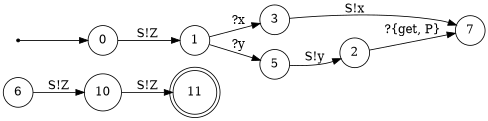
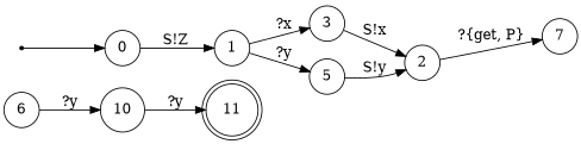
  digraph {
    rankdir=LR
    node [shape=circle]
    11 [shape=doublecircle]
    START [shape=point]
    0
    1
    3
    5
    2
    7
    6
    10
    START -> 0
    0 -> 1 [label="S!Z"]
    1 -> 3 [label="?x"]
    1 -> 5 [label="?y"]
-   3 -> 7 [label="S!x"]
+   3 -> 2 [label="S!x"]
    5 -> 2 [label="S!y"]
    2 -> 7 [label="?{get, P}"]
-   6 -> 10 [label="S!Z"]
-   10 -> 11 [label="S!Z"]
+   6 -> 10 [label="?y"]
+   10 -> 11 [label="?y"]
  }
